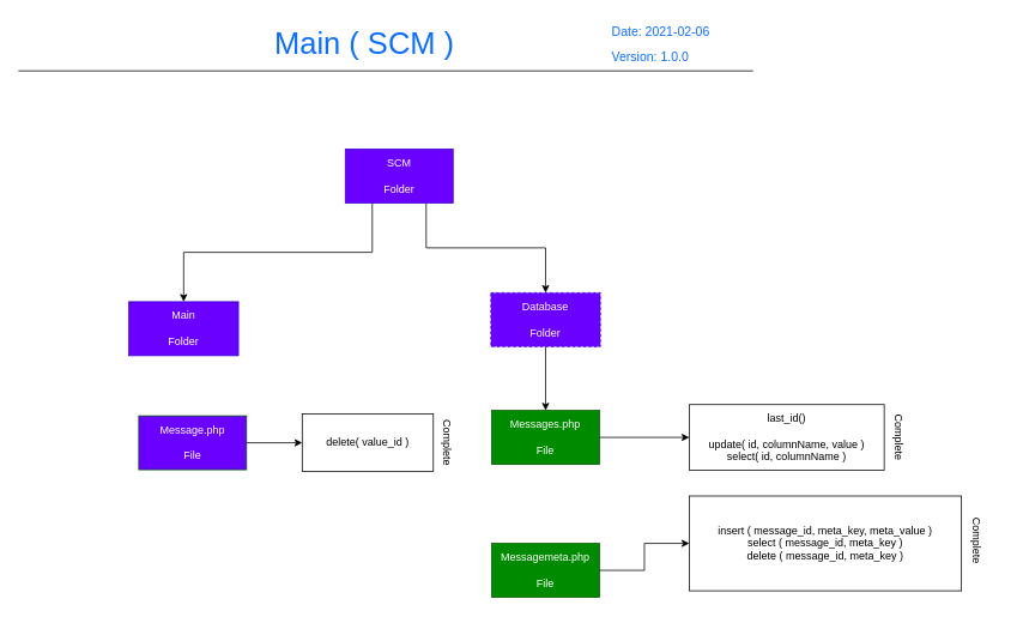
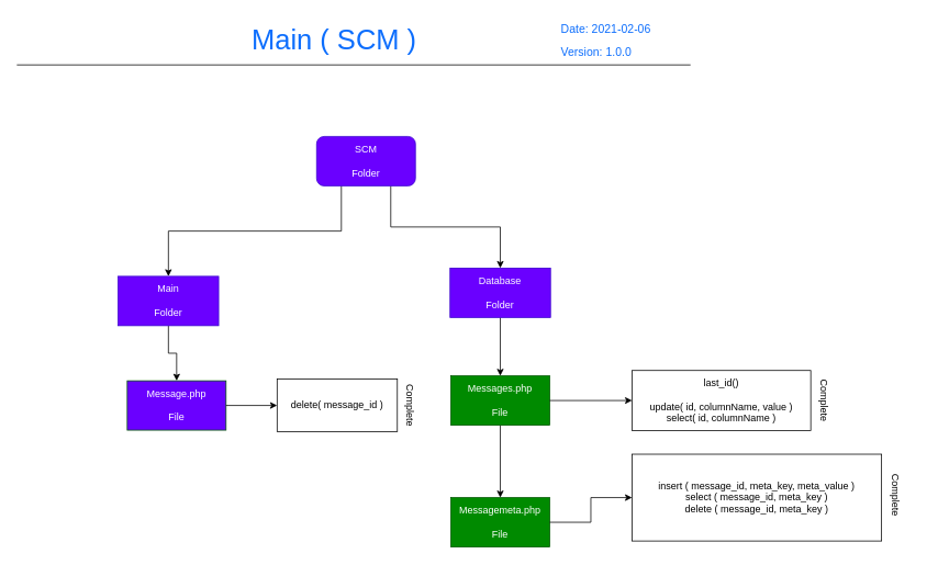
  <mxCell id="0" />
  <mxCell id="1" style="" parent="0" />
  <mxCell id="2" value="" style="group;fontSize=34;" parent="1" vertex="1" connectable="0"><mxGeometry x="20" y="20" width="818" height="58" as="geometry" /></mxCell>
  <mxCell id="3" value="Main ( SCM )" style="text;html=1;strokeColor=none;fillColor=none;align=center;verticalAlign=middle;whiteSpace=wrap;labelBackgroundColor=none;fontSize=34;fontColor=#0d6efd;" parent="2" vertex="1"><mxGeometry x="276" width="219" height="55" as="geometry" /></mxCell>
  <mxCell id="4" value="Date: 2021-02-06" style="text;html=1;strokeColor=none;fillColor=none;align=left;verticalAlign=middle;whiteSpace=wrap;labelBackgroundColor=none;fontSize=14;fontColor=#0d6efd;" parent="2" vertex="1"><mxGeometry x="659" y="1" width="147" height="25" as="geometry" /></mxCell>
  <mxCell id="5" value="" style="endArrow=none;html=1;fontSize=14;fontColor=#0d6efd;" parent="2" edge="1"><mxGeometry width="50" height="50" relative="1" as="geometry"><mxPoint y="58" as="sourcePoint" /><mxPoint x="818" y="58" as="targetPoint" /></mxGeometry></mxCell>
  <mxCell id="6" value="Version: 1.0.0" style="text;html=1;strokeColor=none;fillColor=none;align=left;verticalAlign=middle;whiteSpace=wrap;labelBackgroundColor=none;fontSize=14;fontColor=#0d6efd;" parent="2" vertex="1"><mxGeometry x="659" y="32" width="132" height="20" as="geometry" /></mxCell>
  <mxCell id="7" style="edgeStyle=orthogonalEdgeStyle;rounded=0;orthogonalLoop=1;jettySize=auto;html=1;exitX=0.25;exitY=1;exitDx=0;exitDy=0;" parent="1" source="9" target="20" edge="1"><mxGeometry relative="1" as="geometry" /></mxCell>
  <mxCell id="8" style="edgeStyle=orthogonalEdgeStyle;rounded=0;orthogonalLoop=1;jettySize=auto;html=1;exitX=0.75;exitY=1;exitDx=0;exitDy=0;entryX=0.5;entryY=0;entryDx=0;entryDy=0;" parent="1" source="9" target="11" edge="1"><mxGeometry relative="1" as="geometry" /></mxCell>
- <mxCell id="9" value="SCM&lt;br&gt;&lt;br&gt;Folder" style="rounded=0;whiteSpace=wrap;html=1;fillColor=#6a00ff;strokeColor=#3700CC;fontColor=#ffffff;" parent="1" vertex="1"><mxGeometry x="384" y="165" width="120" height="60" as="geometry" /></mxCell>
+ <mxCell id="9" value="SCM&lt;br&gt;&lt;br&gt;Folder" style="whiteSpace=wrap;html=1;fillColor=#6a00ff;strokeColor=#3700CC;fontColor=#ffffff;rounded=1;" parent="1" vertex="1"><mxGeometry x="384" y="165" width="120" height="60" as="geometry" /></mxCell>
  <mxCell id="10" style="edgeStyle=orthogonalEdgeStyle;rounded=0;orthogonalLoop=1;jettySize=auto;html=1;exitX=0.5;exitY=1;exitDx=0;exitDy=0;" parent="1" source="11" target="13" edge="1"><mxGeometry relative="1" as="geometry" /></mxCell>
- <mxCell id="11" value="Database&lt;br&gt;&lt;br&gt;Folder" style="rounded=0;whiteSpace=wrap;html=1;fillColor=#6a00ff;strokeColor=#3700CC;fontColor=#ffffff;container=0;imageHeight=24;imageWidth=24;arcSize=12;dashed=1;" parent="1" vertex="1"><mxGeometry x="546" y="325" width="122" height="60" as="geometry" /></mxCell>
+ <mxCell id="11" value="Database&lt;br&gt;&lt;br&gt;Folder" style="rounded=0;whiteSpace=wrap;html=1;fillColor=#6a00ff;strokeColor=#3700CC;fontColor=#ffffff;container=0;imageHeight=24;imageWidth=24;arcSize=12;" parent="1" vertex="1"><mxGeometry x="546" y="325" width="122" height="60" as="geometry" /></mxCell>
+ <mxCell id="12" style="edgeStyle=orthogonalEdgeStyle;rounded=0;orthogonalLoop=1;jettySize=auto;html=1;exitX=0.5;exitY=1;exitDx=0;exitDy=0;" parent="1" source="13" target="16" edge="1"><mxGeometry relative="1" as="geometry" /></mxCell>
  <mxCell id="13" value="Messages.php&lt;br&gt;&lt;br&gt;File" style="rounded=0;whiteSpace=wrap;html=1;fillColor=#008a00;strokeColor=#005700;fontColor=#ffffff;container=0;" parent="1" vertex="1"><mxGeometry x="547" y="456" width="120" height="60" as="geometry" /></mxCell>
  <mxCell id="14" value="last_id()&lt;br&gt;&lt;br&gt;update( id, columnName, value )&lt;br&gt;select( id, columnName )" style="rounded=0;whiteSpace=wrap;html=1;container=0;" parent="1" vertex="1"><mxGeometry x="767" y="449.5" width="217" height="73" as="geometry" /></mxCell>
  <mxCell id="15" style="edgeStyle=orthogonalEdgeStyle;rounded=0;orthogonalLoop=1;jettySize=auto;html=1;exitX=1;exitY=0.5;exitDx=0;exitDy=0;entryX=0;entryY=0.5;entryDx=0;entryDy=0;" parent="1" source="13" target="14" edge="1"><mxGeometry x="517" y="429" as="geometry" /></mxCell>
  <mxCell id="16" value="Messagemeta.php&lt;br&gt;&lt;br&gt;File" style="rounded=0;whiteSpace=wrap;html=1;fillColor=#008a00;strokeColor=#005700;fontColor=#ffffff;container=0;" parent="1" vertex="1"><mxGeometry x="547" y="604" width="120" height="60" as="geometry" /></mxCell>
  <mxCell id="17" value="insert ( message_id, meta_key, meta_value )&lt;br&gt;select ( message_id, meta_key )&lt;br&gt;delete ( message_id, meta_key )" style="rounded=0;whiteSpace=wrap;html=1;container=0;" parent="1" vertex="1"><mxGeometry x="767" y="551.25" width="303" height="105.5" as="geometry" /></mxCell>
  <mxCell id="18" style="edgeStyle=orthogonalEdgeStyle;rounded=0;orthogonalLoop=1;jettySize=auto;html=1;exitX=1;exitY=0.5;exitDx=0;exitDy=0;entryX=0;entryY=0.5;entryDx=0;entryDy=0;" parent="1" source="16" target="17" edge="1"><mxGeometry x="517" y="547" as="geometry" /></mxCell>
+ <mxCell id="19" style="edgeStyle=orthogonalEdgeStyle;rounded=0;orthogonalLoop=1;jettySize=auto;html=1;exitX=0.5;exitY=1;exitDx=0;exitDy=0;" parent="1" source="20" target="21" edge="1"><mxGeometry relative="1" as="geometry" /></mxCell>
  <mxCell id="20" value="Main&lt;br&gt;&lt;br&gt;Folder" style="rounded=0;whiteSpace=wrap;html=1;fillColor=#6a00ff;strokeColor=#3700CC;fontColor=#ffffff;container=0;imageHeight=24;imageWidth=24;arcSize=12;" parent="1" vertex="1"><mxGeometry x="143" y="335" width="122" height="60" as="geometry" /></mxCell>
  <mxCell id="21" value="Message.php&lt;br&gt;&lt;br&gt;File" style="rounded=0;whiteSpace=wrap;html=1;fillColor=#6a00ff;strokeColor=#005700;fontColor=#ffffff;container=0;" parent="1" vertex="1"><mxGeometry x="154" y="462" width="120" height="60" as="geometry" /></mxCell>
- <mxCell id="22" value="delete( value_id )" style="rounded=0;whiteSpace=wrap;html=1;container=0;" parent="1" vertex="1"><mxGeometry x="336" y="460" width="146" height="64" as="geometry" /></mxCell>
+ <mxCell id="22" value="delete( message_id )" style="rounded=0;whiteSpace=wrap;html=1;container=0;" parent="1" vertex="1"><mxGeometry x="336" y="460" width="146" height="64" as="geometry" /></mxCell>
  <mxCell id="23" style="edgeStyle=orthogonalEdgeStyle;rounded=0;orthogonalLoop=1;jettySize=auto;html=1;exitX=1;exitY=0.5;exitDx=0;exitDy=0;entryX=0;entryY=0.5;entryDx=0;entryDy=0;" parent="1" source="21" target="22" edge="1"><mxGeometry x="123" y="435" as="geometry" /></mxCell>
  <mxCell id="24" value="Complete" style="text;html=1;strokeColor=none;fillColor=none;align=center;verticalAlign=middle;whiteSpace=wrap;rounded=0;rotation=90;" parent="1" vertex="1"><mxGeometry x="1056" y="591" width="61" height="20" as="geometry" /></mxCell>
  <mxCell id="25" value="Complete" style="text;html=1;strokeColor=none;fillColor=none;align=center;verticalAlign=middle;whiteSpace=wrap;rounded=0;rotation=90;" parent="1" vertex="1"><mxGeometry x="970" y="476" width="61" height="20" as="geometry" /></mxCell>
  <mxCell id="26" value="Complete" style="text;html=1;strokeColor=none;fillColor=none;align=center;verticalAlign=middle;whiteSpace=wrap;rounded=0;rotation=90;" parent="1" vertex="1"><mxGeometry x="467" y="482" width="61" height="20" as="geometry" /></mxCell>
